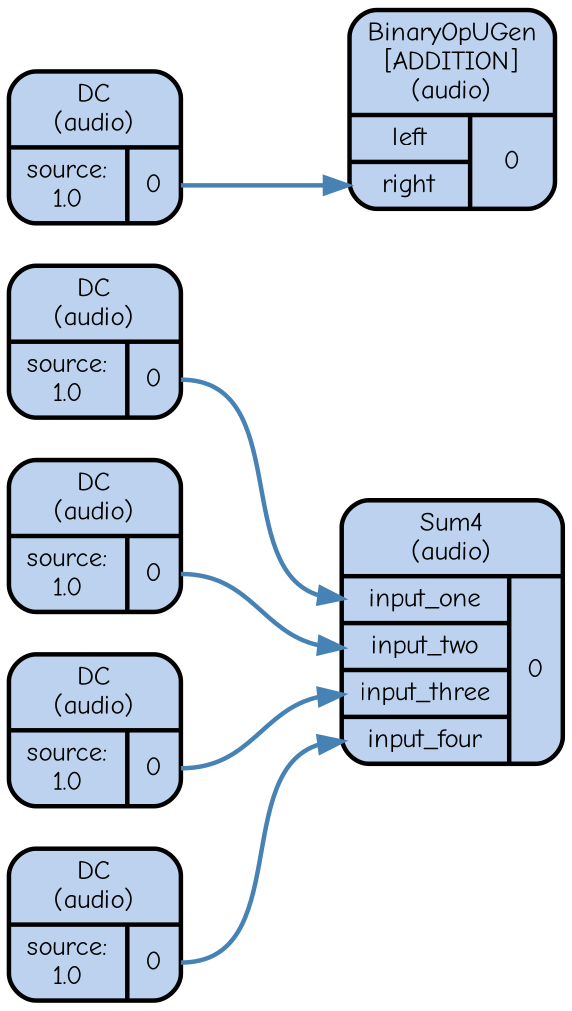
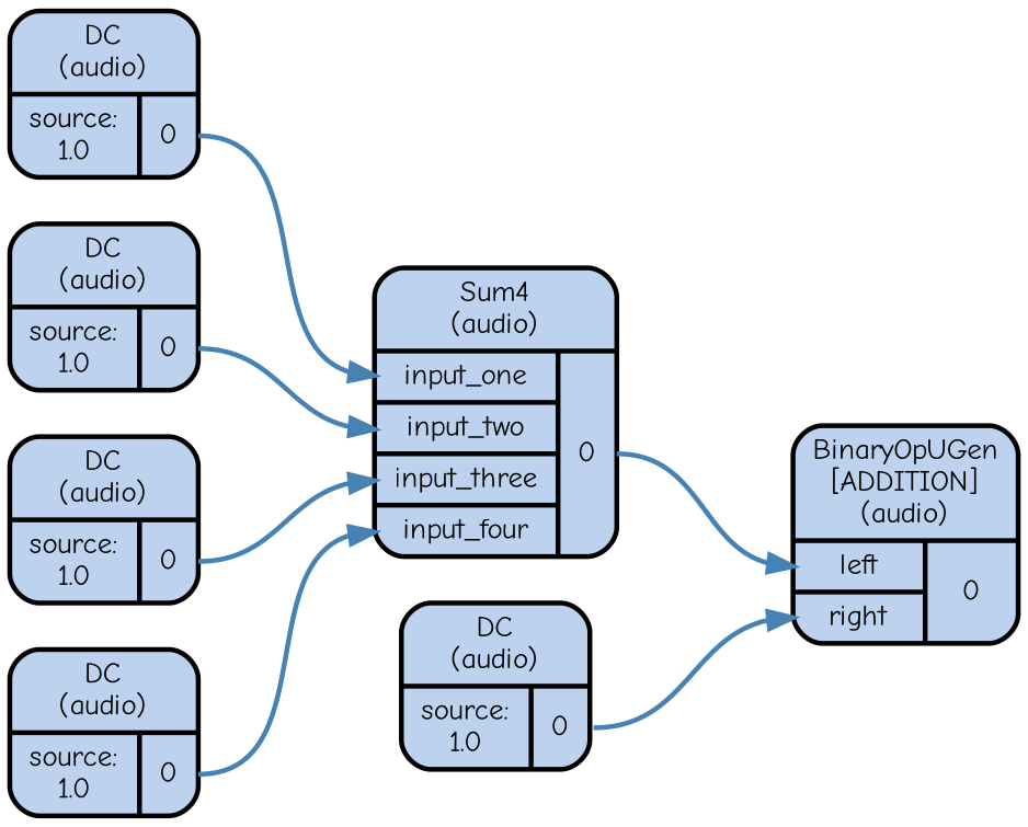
  digraph {
    color=lightslategrey
    fontname="Comic Neue"
    penwidth=2
    rankdir=LR
    ranksep=1
    splines=spline
    style="dotted, rounded"
    node [fillcolor=lightsteelblue2 fontname="Comic Neue" fontsize=12 penwidth=2 shape=Mrecord style="filled, rounded"]
    edge [color=steelblue headport="f_1_0_0:w" penwidth=2 tailport="f_1_1_0:e" fontname="Comic Neue"]
    n1 [label="<f_0> DC\n(audio) | { { <f_1_0_0> source:\n1.0 } | { <f_1_1_0> 0 } }"]
    n2 [label="<f_0> Sum4\n(audio) | { { <f_1_0_0> input_one | <f_1_0_1> input_two | <f_1_0_2> input_three | <f_1_0_3> input_four } | { <f_1_1_0> 0 } }"]
    n3 [label="<f_0> DC\n(audio) | { { <f_1_0_0> source:\n1.0 } | { <f_1_1_0> 0 } }"]
    n4 [label="<f_0> DC\n(audio) | { { <f_1_0_0> source:\n1.0 } | { <f_1_1_0> 0 } }"]
    n5 [label="<f_0> DC\n(audio) | { { <f_1_0_0> source:\n1.0 } | { <f_1_1_0> 0 } }"]
    n6 [label="<f_0> BinaryOpUGen\n[ADDITION]\n(audio) | { { <f_1_0_0> left | <f_1_0_1> right } | { <f_1_1_0> 0 } }"]
    n7 [label="<f_0> DC\n(audio) | { { <f_1_0_0> source:\n1.0 } | { <f_1_1_0> 0 } }"]
    n1 -> n2
+   n2 -> n6
    n3 -> n2 [headport="f_1_0_1:w"]
    n4 -> n2 [headport="f_1_0_2:w"]
    n5 -> n2 [headport="f_1_0_3:w"]
    n7 -> n6 [headport="f_1_0_1:w"]
  }
